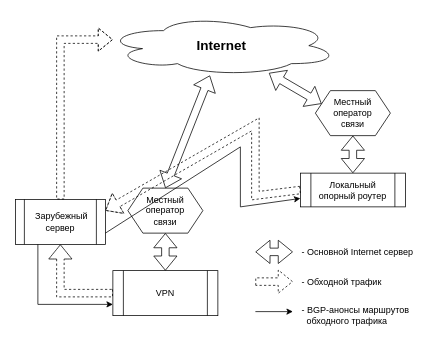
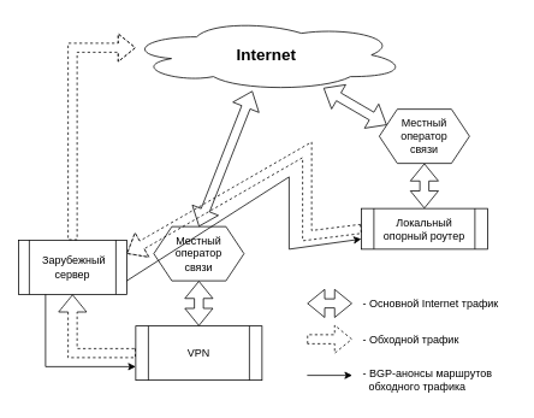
  <mxCell id="0" />
  <mxCell id="1" parent="0" />
  <mxCell id="2" value="&lt;font style=&quot;font-size: 18px;&quot;&gt;&lt;b&gt;Internet&lt;/b&gt;&lt;/font&gt;" style="ellipse;shape=cloud;whiteSpace=wrap;html=1;" vertex="1" parent="1"><mxGeometry x="140" y="20" width="310" height="80" as="geometry" /></mxCell>
  <mxCell id="3" value="&amp;nbsp;Зарубежный&lt;div&gt;сервер&lt;/div&gt;" style="shape=process;whiteSpace=wrap;html=1;backgroundOutline=1;" vertex="1" parent="1"><mxGeometry x="20" y="265" width="120" height="60" as="geometry" /></mxCell>
  <mxCell id="4" value="Локальный опорный роутер" style="shape=process;whiteSpace=wrap;html=1;backgroundOutline=1;" vertex="1" parent="1"><mxGeometry x="400" y="230" width="140" height="45" as="geometry" /></mxCell>
  <mxCell id="5" value="VPN" style="shape=process;whiteSpace=wrap;html=1;backgroundOutline=1;" vertex="1" parent="1"><mxGeometry x="150" y="360" width="140" height="60" as="geometry" /></mxCell>
  <mxCell id="6" value="Местный&lt;div&gt;оператор&lt;/div&gt;&lt;div&gt;связи&lt;/div&gt;" style="shape=hexagon;perimeter=hexagonPerimeter2;whiteSpace=wrap;html=1;fixedSize=1;" vertex="1" parent="1"><mxGeometry x="420" y="120" width="100" height="60" as="geometry" /></mxCell>
  <mxCell id="7" value="Местный&lt;div&gt;оператор&lt;/div&gt;&lt;div&gt;связи&lt;/div&gt;" style="shape=hexagon;perimeter=hexagonPerimeter2;whiteSpace=wrap;html=1;fixedSize=1;" vertex="1" parent="1"><mxGeometry x="170" y="250" width="100" height="60" as="geometry" /></mxCell>
  <mxCell id="8" value="" style="shape=flexArrow;endArrow=classic;startArrow=classic;html=1;rounded=0;exitX=0.5;exitY=0;exitDx=0;exitDy=0;entryX=0.5;entryY=1;entryDx=0;entryDy=0;" edge="1" parent="1" source="5" target="7"><mxGeometry width="100" height="100" relative="1" as="geometry"><mxPoint x="290" y="320" as="sourcePoint" /><mxPoint x="390" y="220" as="targetPoint" /></mxGeometry></mxCell>
  <mxCell id="9" value="" style="shape=flexArrow;endArrow=classic;startArrow=classic;html=1;rounded=0;exitX=0.5;exitY=0;exitDx=0;exitDy=0;entryX=0.5;entryY=1;entryDx=0;entryDy=0;" edge="1" parent="1" source="4" target="6"><mxGeometry width="100" height="100" relative="1" as="geometry"><mxPoint x="590" y="220" as="sourcePoint" /><mxPoint x="690" y="120" as="targetPoint" /></mxGeometry></mxCell>
  <mxCell id="10" value="" style="shape=flexArrow;endArrow=classic;startArrow=classic;html=1;rounded=0;exitX=0.5;exitY=0;exitDx=0;exitDy=0;" edge="1" parent="1" source="7" target="2"><mxGeometry width="100" height="100" relative="1" as="geometry"><mxPoint x="214" y="180" as="sourcePoint" /><mxPoint x="314" y="80" as="targetPoint" /></mxGeometry></mxCell>
  <mxCell id="11" value="" style="shape=flexArrow;endArrow=classic;startArrow=classic;html=1;rounded=0;exitX=0;exitY=0.25;exitDx=0;exitDy=0;" edge="1" parent="1" source="6" target="2"><mxGeometry width="100" height="100" relative="1" as="geometry"><mxPoint x="420" y="80" as="sourcePoint" /><mxPoint x="520" y="-20" as="targetPoint" /></mxGeometry></mxCell>
  <mxCell id="12" value="" style="shape=flexArrow;endArrow=classic;html=1;rounded=0;exitX=0.5;exitY=0;exitDx=0;exitDy=0;dashed=1;" edge="1" parent="1" source="3"><mxGeometry width="50" height="50" relative="1" as="geometry"><mxPoint x="100" y="140" as="sourcePoint" /><mxPoint x="150" y="52" as="targetPoint" /><Array as="points"><mxPoint x="80" y="52" /></Array></mxGeometry></mxCell>
  <mxCell id="13" value="" style="shape=flexArrow;endArrow=classic;html=1;rounded=0;exitX=0;exitY=0.5;exitDx=0;exitDy=0;entryX=0.5;entryY=1;entryDx=0;entryDy=0;dashed=1;" edge="1" parent="1" source="5" target="3"><mxGeometry width="50" height="50" relative="1" as="geometry"><mxPoint x="440" y="50" as="sourcePoint" /><mxPoint x="490" y="0" as="targetPoint" /><Array as="points"><mxPoint x="80" y="390" /></Array></mxGeometry></mxCell>
  <mxCell id="14" value="" style="shape=flexArrow;endArrow=classic;html=1;rounded=0;exitX=0;exitY=0.5;exitDx=0;exitDy=0;entryX=1;entryY=0.25;entryDx=0;entryDy=0;dashed=1;" edge="1" parent="1" source="4" target="3"><mxGeometry width="50" height="50" relative="1" as="geometry"><mxPoint x="440" y="50" as="sourcePoint" /><mxPoint x="490" y="0" as="targetPoint" /><Array as="points"><mxPoint x="340" y="260" /><mxPoint x="340" y="165" /></Array></mxGeometry></mxCell>
  <mxCell id="15" value="" style="endArrow=classic;html=1;rounded=0;exitX=1;exitY=0.75;exitDx=0;exitDy=0;entryX=0;entryY=0.75;entryDx=0;entryDy=0;" edge="1" parent="1" source="3" target="4"><mxGeometry width="50" height="50" relative="1" as="geometry"><mxPoint x="440" y="210" as="sourcePoint" /><mxPoint x="490" y="160" as="targetPoint" /><Array as="points"><mxPoint x="320" y="195" /><mxPoint x="320" y="275" /></Array></mxGeometry></mxCell>
  <mxCell id="16" value="" style="endArrow=classic;html=1;rounded=0;exitX=0.25;exitY=1;exitDx=0;exitDy=0;entryX=0;entryY=0.75;entryDx=0;entryDy=0;" edge="1" parent="1" source="3" target="5"><mxGeometry width="50" height="50" relative="1" as="geometry"><mxPoint x="440" y="210" as="sourcePoint" /><mxPoint x="490" y="160" as="targetPoint" /><Array as="points"><mxPoint x="50" y="405" /></Array></mxGeometry></mxCell>
  <mxCell id="17" value="" style="shape=flexArrow;endArrow=classic;startArrow=classic;html=1;rounded=0;entryX=0.5;entryY=1;entryDx=0;entryDy=0;" edge="1" parent="1"><mxGeometry width="100" height="100" relative="1" as="geometry"><mxPoint x="340" y="335" as="sourcePoint" /><mxPoint x="390" y="335" as="targetPoint" /></mxGeometry></mxCell>
  <mxCell id="18" value="" style="shape=flexArrow;endArrow=classic;html=1;rounded=0;dashed=1;" edge="1" parent="1"><mxGeometry width="50" height="50" relative="1" as="geometry"><mxPoint x="340" y="374.66" as="sourcePoint" /><mxPoint x="390" y="374.66" as="targetPoint" /><Array as="points" /></mxGeometry></mxCell>
  <mxCell id="19" value="" style="endArrow=classic;html=1;rounded=0;" edge="1" parent="1"><mxGeometry width="50" height="50" relative="1" as="geometry"><mxPoint x="340" y="414.66" as="sourcePoint" /><mxPoint x="390" y="414.66" as="targetPoint" /></mxGeometry></mxCell>
- <mxCell id="20" value="- Основной Internet сервер" style="text;html=1;align=left;verticalAlign=middle;whiteSpace=wrap;rounded=0;" vertex="1" parent="1"><mxGeometry x="400" y="320" width="170" height="30" as="geometry" /></mxCell>
+ <mxCell id="20" value="- Основной Internet трафик" style="text;html=1;align=left;verticalAlign=middle;whiteSpace=wrap;rounded=0;" vertex="1" parent="1"><mxGeometry x="400" y="320" width="170" height="30" as="geometry" /></mxCell>
  <mxCell id="21" value="- Обходной трафик" style="text;html=1;align=left;verticalAlign=middle;whiteSpace=wrap;rounded=0;" vertex="1" parent="1"><mxGeometry x="400" y="360" width="170" height="30" as="geometry" /></mxCell>
  <mxCell id="22" value="- BGP-анонсы маршрутов&lt;div&gt;&amp;nbsp; обходного трафика&lt;/div&gt;" style="text;html=1;align=left;verticalAlign=middle;whiteSpace=wrap;rounded=0;" vertex="1" parent="1"><mxGeometry x="400" y="400" width="170" height="40" as="geometry" /></mxCell>
